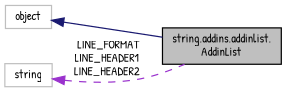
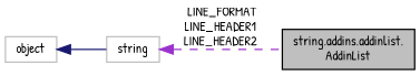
  digraph {
    fontname="Patrick Hand"
    rankdir=LR
    node [color=grey75 fillcolor=white fontname="Patrick Hand" fontsize=10 shape=record style=filled]
    edge [dir=back fontname="Patrick Hand" fontsize=10 labelfontname=Helvetica labelfontsize=10]
    n1 [color=black fillcolor=grey75 fontcolor=black height=0.2 label="string.addins.addinlist.\lAddinList" width=0.4]
    n2 [height=0.2 label=object width=0.4]
    n3 [height=0.2 label=string width=0.4]
-   n2 -> n1 [color=midnightblue style=solid]
+   n2 -> n3 [color=midnightblue style=solid]
    n3 -> n1 [color=darkorchid3 label=" LINE_FORMAT\nLINE_HEADER1\nLINE_HEADER2" style=dashed]
  }
